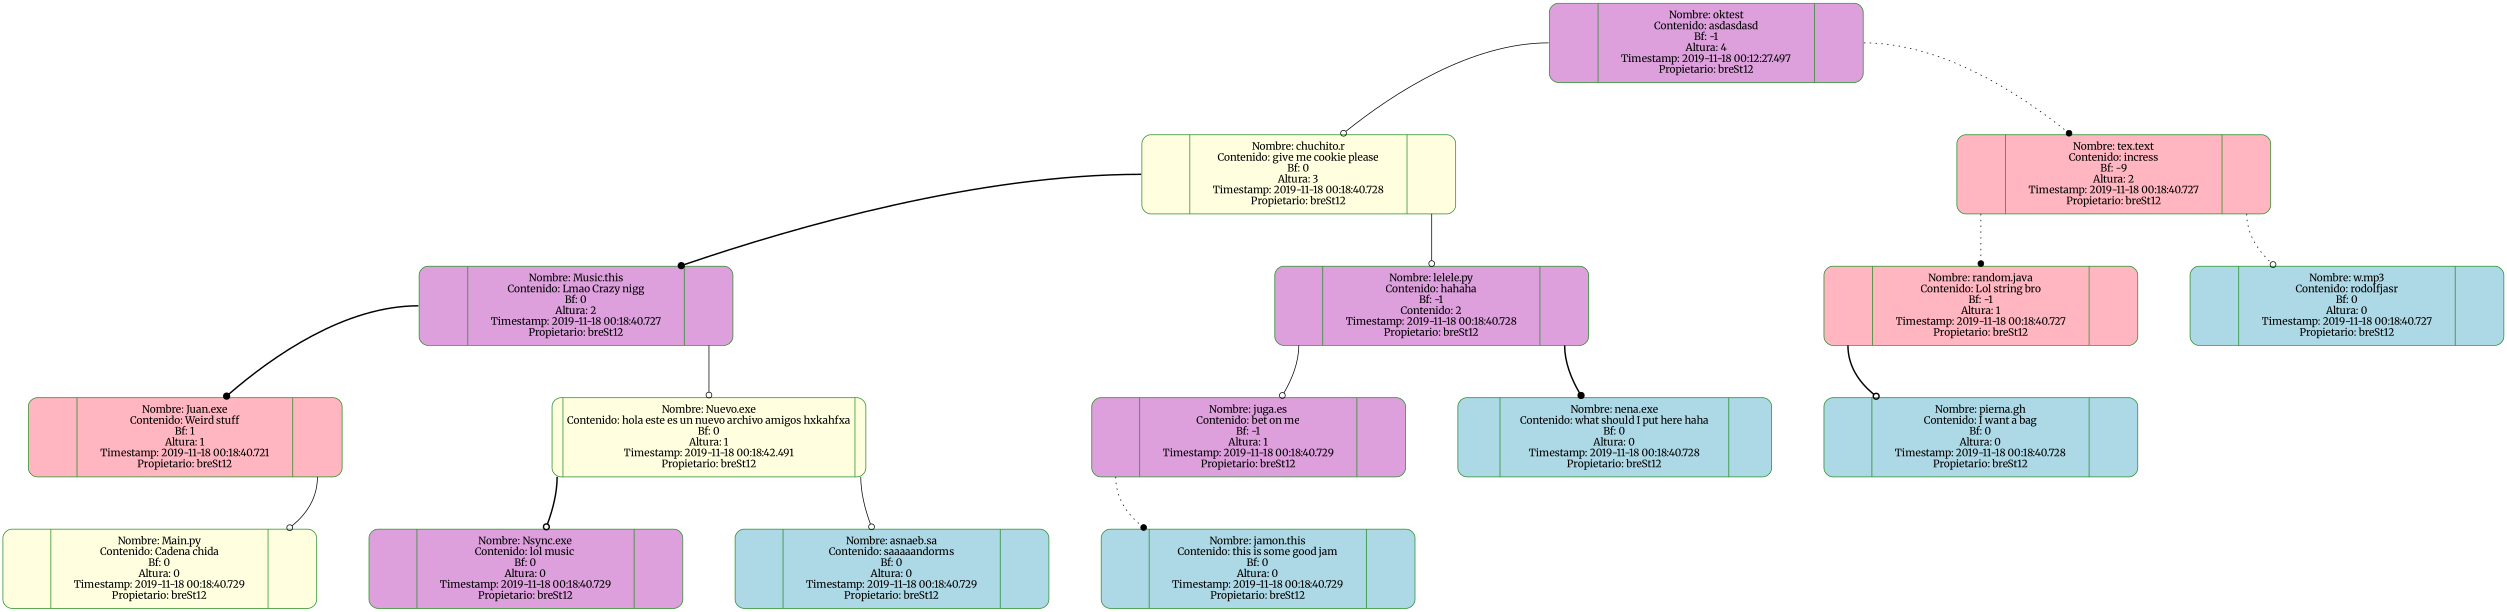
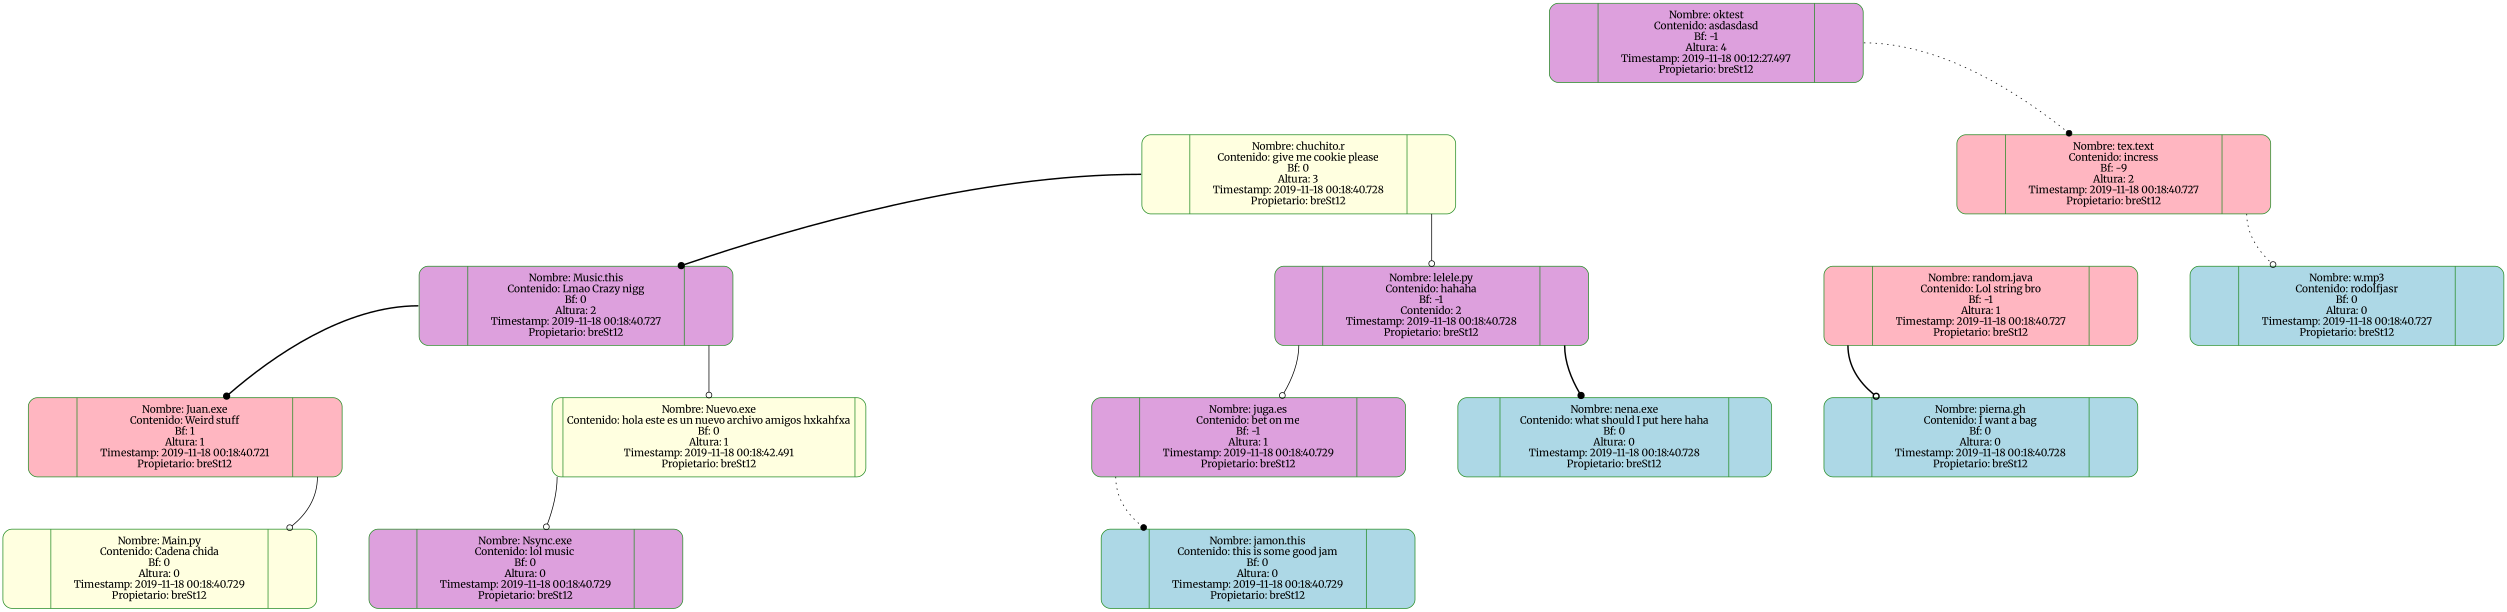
  digraph {
    fontname=Merriweather
    nodesep=1
    rankdir=TB
    ranksep=1.0
    node [color=forestgreen fillcolor=plum fixedsize=true fontname=Merriweather shape=record style="rounded,filled"]
    edge [arrowhead=odot fontname=Merriweather style=solid tailport=left]
    n1 [height=1.5 label="<left> | Nombre: oktest\nContenido: asdasdasd\nBf: -1\nAltura: 4\nTimestamp: 2019-11-18 00:12:27.497\nPropietario: breSt12 | <right>" width=6]
    n2 [fillcolor=lightyellow height=1.5 label="<left> | Nombre: chuchito.r\nContenido: give me cookie please\nBf: 0\nAltura: 3\nTimestamp: 2019-11-18 00:18:40.728\nPropietario: breSt12 | <right>" width=6]
    n3 [fillcolor=lightpink height=1.5 label="<left> | Nombre: tex.text\nContenido: incress\nBf: -9\nAltura: 2\nTimestamp: 2019-11-18 00:18:40.727\nPropietario: breSt12 | <right>" width=6]
    n4 [height=1.5 label="<left> | Nombre: Music.this\nContenido: Lmao Crazy nigg\nBf: 0\nAltura: 2\nTimestamp: 2019-11-18 00:18:40.727\nPropietario: breSt12 | <right>" width=6]
    n5 [height=1.5 label="<left> | Nombre: lelele.py\nContenido: hahaha\nBf: -1\nContenido: 2\nTimestamp: 2019-11-18 00:18:40.728\nPropietario: breSt12 | <right>" width=6]
    n6 [fillcolor=lightpink height=1.5 label="<left> | Nombre: random.java\nContenido: Lol string bro\nBf: -1\nAltura: 1\nTimestamp: 2019-11-18 00:18:40.727\nPropietario: breSt12 | <right>" width=6]
    n7 [fillcolor=lightblue height=1.5 label="<left> | Nombre: w.mp3\nContenido: rodolfjasr\nBf: 0\nAltura: 0\nTimestamp: 2019-11-18 00:18:40.727\nPropietario: breSt12 | <right>" width=6]
    n8 [fillcolor=lightpink height=1.5 label="<left> | Nombre: Juan.exe\nContenido: Weird stuff\nBf: 1\nAltura: 1\nTimestamp: 2019-11-18 00:18:40.721\nPropietario: breSt12 | <right>" width=6]
    n9 [fillcolor=lightyellow height=1.5 label="<left> | Nombre: Nuevo.exe\nContenido: hola este es un nuevo archivo amigos hxkahfxa\nBf: 0\nAltura: 1\nTimestamp: 2019-11-18 00:18:42.491\nPropietario: breSt12 | <right>" width=6]
    n10 [height=1.5 label="<left> | Nombre: juga.es\nContenido: bet on me\nBf: -1\nAltura: 1\nTimestamp: 2019-11-18 00:18:40.729\nPropietario: breSt12 | <right>" width=6]
    n11 [fillcolor=lightblue height=1.5 label="<left> | Nombre: nena.exe\nContenido: what should I put here haha\nBf: 0\nAltura: 0\nTimestamp: 2019-11-18 00:18:40.728\nPropietario: breSt12 | <right>" width=6]
    n12 [fillcolor=lightblue height=1.5 label="<left> | Nombre: pierna.gh\nContenido: I want a bag\nBf: 0\nAltura: 0\nTimestamp: 2019-11-18 00:18:40.728\nPropietario: breSt12 | <right>" width=6]
    n13 [fillcolor=lightyellow height=1.5 label="<left> | Nombre: Main.py\nContenido: Cadena chida\nBf: 0\nAltura: 0\nTimestamp: 2019-11-18 00:18:40.729\nPropietario: breSt12 | <right>" width=6]
    n14 [height=1.5 label="<left> | Nombre: Nsync.exe\nContenido: lol music \nBf: 0\nAltura: 0\nTimestamp: 2019-11-18 00:18:40.729\nPropietario: breSt12 | <right>" width=6]
-   n15 [fillcolor=lightblue height=1.5 label="<left> | Nombre: asnaeb.sa\nContenido: saaaaandorms\nBf: 0\nAltura: 0\nTimestamp: 2019-11-18 00:18:40.729\nPropietario: breSt12 | <right>" width=6]
    n16 [fillcolor=lightblue height=1.5 label="<left> | Nombre: jamon.this\nContenido: this is some good jam\nBf: 0\nAltura: 0\nTimestamp: 2019-11-18 00:18:40.729\nPropietario: breSt12 | <right>" width=6]
-   n1 -> n2
    n1 -> n3 [arrowhead=dot style=dotted tailport=right]
    n2 -> n4 [arrowhead=dot style=bold]
    n2 -> n5 [tailport=right]
-   n3 -> n6 [arrowhead=dot style=dotted]
    n3 -> n7 [style=dotted tailport=right]
    n4 -> n8 [arrowhead=dot style=bold]
    n4 -> n9 [tailport=right]
    n5 -> n10
    n5 -> n11 [arrowhead=dot style=bold tailport=right]
    n6 -> n12 [style=bold]
    n8 -> n13 [tailport=right]
-   n9 -> n14 [style=bold]
-   n9 -> n15 [tailport=right]
+   n9 -> n14
    n10 -> n16 [arrowhead=dot style=dotted]
  }
